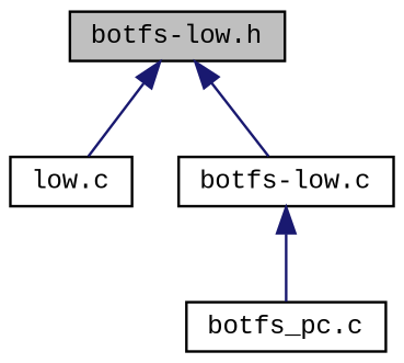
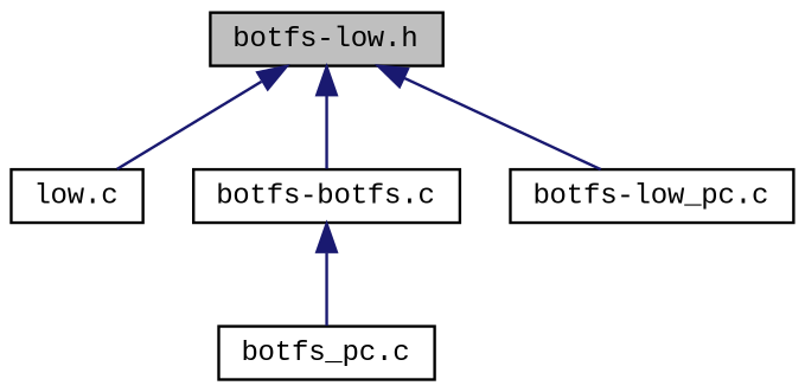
  digraph {
    fontname="Liberation Mono"
    node [color=black fillcolor=white fontname="Liberation Mono" fontsize=10 shape=record style=filled]
    edge [color=midnightblue dir=back fontname="Liberation Mono" fontsize=10 labelfontname=Helvetica labelfontsize=10 style=solid]
    n1 [fillcolor=grey75 fontcolor=black height=0.2 label="botfs-low.h" width=0.4]
    n2 [height=0.2 label="low.c" width=0.4]
-   n3 [height=0.2 label="botfs-low.c" width=0.4]
+   n3 [height=0.2 label="botfs-botfs.c" width=0.4]
+   n4 [height=0.2 label="botfs-low_pc.c" width=0.4]
    n5 [height=0.2 label="botfs_pc.c" width=0.4]
    n1 -> n2
    n1 -> n3
+   n1 -> n4
    n3 -> n5
  }
